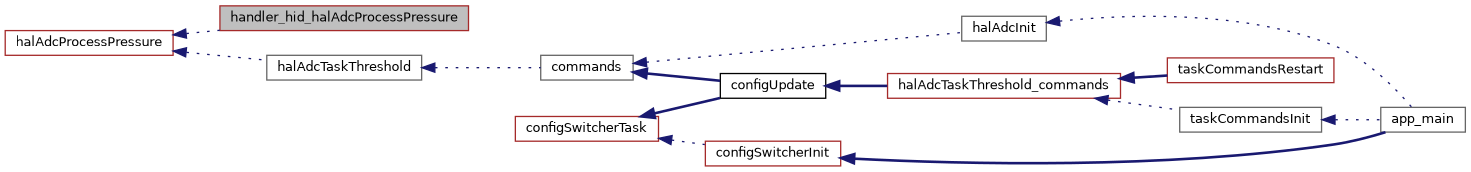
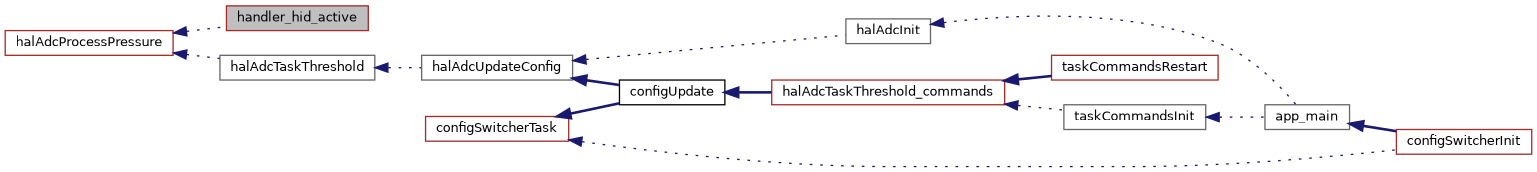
  digraph {
    rankdir=LR
    node [color=brown fillcolor=white fontname=Helvetica fontsize=10 shape=record style=filled]
    edge [color=midnightblue dir=back fontname=Helvetica fontsize=10 labelfontname=Helvetica labelfontsize=10 style=dotted]
-   n1 [fillcolor=grey75 fontcolor=black height=0.2 label=handler_hid_halAdcProcessPressure width=0.4]
+   n1 [fillcolor=grey75 fontcolor=black height=0.2 label=handler_hid_active width=0.4]
    n2 [height=0.2 label=halAdcProcessPressure width=0.4]
    n3 [color=gray40 height=0.2 label=halAdcTaskThreshold width=0.4]
-   n4 [color=gray40 height=0.2 label=commands width=0.4]
+   n4 [color=gray40 height=0.2 label=halAdcUpdateConfig width=0.4]
    n5 [color=black height=0.2 label=configUpdate width=0.4]
    n6 [color=gray40 height=0.2 label=halAdcInit width=0.4]
    n7 [height=0.2 label=halAdcTaskThreshold_commands width=0.4]
    n8 [color=gray40 height=0.2 label=app_main width=0.4]
    n9 [height=0.2 label=configSwitcherTask width=0.4]
    n10 [height=0.2 label=configSwitcherInit width=0.4]
    n11 [color=gray40 height=0.2 label=taskCommandsInit width=0.4]
    n12 [height=0.2 label=taskCommandsRestart width=0.4]
    n2 -> n1
    n2 -> n3
    n3 -> n4
    n4 -> n5 [style=bold]
    n4 -> n6
    n5 -> n7 [style=bold]
    n6 -> n8
    n7 -> n11
    n7 -> n12 [style=bold]
    n9 -> n5 [style=bold]
    n9 -> n10
-   n10 -> n8 [style=bold]
+   n8 -> n10 [style=bold]
    n11 -> n8
  }
